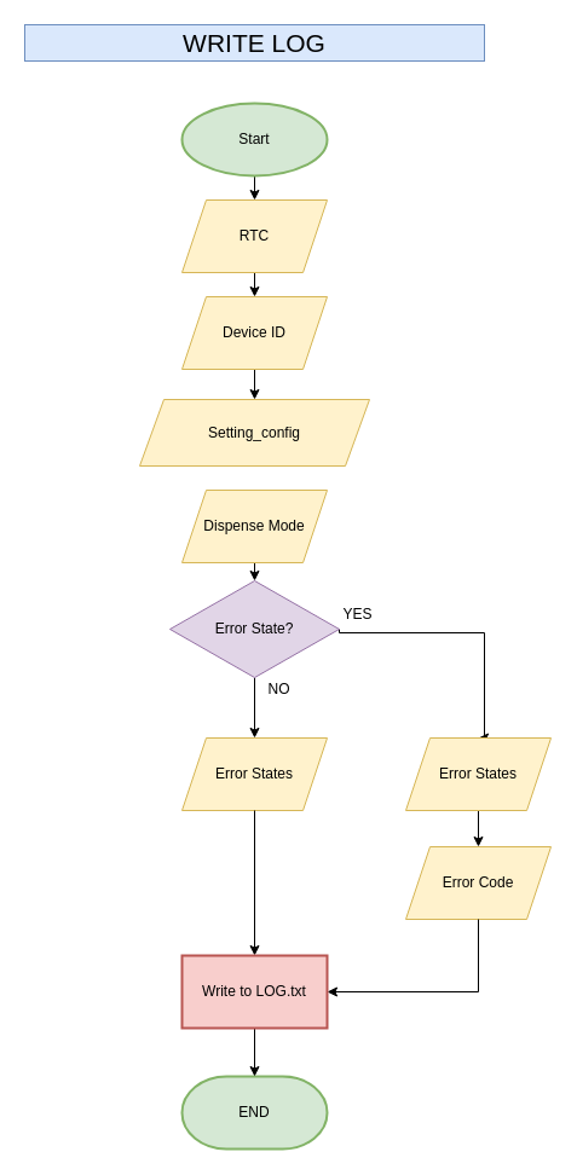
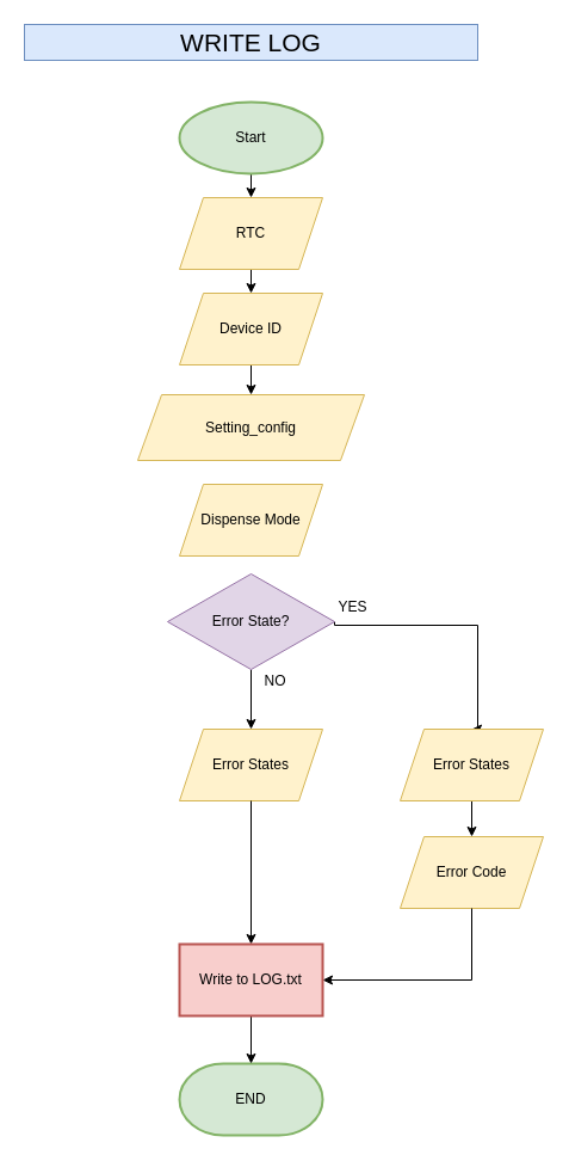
  <mxCell id="0" />
  <mxCell id="1" parent="0" />
  <mxCell id="2" style="edgeStyle=orthogonalEdgeStyle;rounded=0;orthogonalLoop=1;jettySize=auto;html=1;exitX=0.5;exitY=1;exitDx=0;exitDy=0;exitPerimeter=0;entryX=0.5;entryY=0;entryDx=0;entryDy=0;" parent="1" source="3" target="5" edge="1"><mxGeometry relative="1" as="geometry" /></mxCell>
  <mxCell id="3" value="Start" style="rounded=1;whiteSpace=wrap;html=1;fillColor=#d5e8d4;strokeColor=#82b366;strokeWidth=2;shape=mxgraph.flowchart.start_1;" parent="1" vertex="1"><mxGeometry x="150" y="85" width="120" height="60" as="geometry" /></mxCell>
  <mxCell id="4" style="edgeStyle=orthogonalEdgeStyle;rounded=0;orthogonalLoop=1;jettySize=auto;html=1;exitX=0.5;exitY=1;exitDx=0;exitDy=0;entryX=0.5;entryY=0;entryDx=0;entryDy=0;" parent="1" source="5" target="9" edge="1"><mxGeometry relative="1" as="geometry" /></mxCell>
  <mxCell id="5" value="RTC" style="shape=parallelogram;perimeter=parallelogramPerimeter;whiteSpace=wrap;html=1;fixedSize=1;fillColor=#fff2cc;strokeColor=#d6b656;" parent="1" vertex="1"><mxGeometry x="150" y="165" width="120" height="60" as="geometry" /></mxCell>
  <mxCell id="6" value="Setting_config" style="shape=parallelogram;whiteSpace=wrap;html=1;backgroundOutline=1;fillColor=#fff2cc;strokeColor=#d6b656;rounded=0;perimeter=parallelogramPerimeter;fixedSize=1;" parent="1" vertex="1"><mxGeometry x="115" y="330" width="190" height="55" as="geometry" /></mxCell>
  <mxCell id="7" value="Error States" style="shape=parallelogram;perimeter=parallelogramPerimeter;whiteSpace=wrap;html=1;fixedSize=1;fillColor=#fff2cc;strokeColor=#d6b656;" parent="1" vertex="1"><mxGeometry x="150" y="610" width="120" height="60" as="geometry" /></mxCell>
  <mxCell id="8" style="edgeStyle=orthogonalEdgeStyle;rounded=0;orthogonalLoop=1;jettySize=auto;html=1;exitX=0.5;exitY=1;exitDx=0;exitDy=0;entryX=0.5;entryY=0;entryDx=0;entryDy=0;" parent="1" source="9" target="6" edge="1"><mxGeometry relative="1" as="geometry" /></mxCell>
  <mxCell id="9" value="Device ID" style="shape=parallelogram;perimeter=parallelogramPerimeter;whiteSpace=wrap;html=1;fixedSize=1;fillColor=#fff2cc;strokeColor=#d6b656;" parent="1" vertex="1"><mxGeometry x="150" y="245" width="120" height="60" as="geometry" /></mxCell>
- <mxCell id="10" style="edgeStyle=orthogonalEdgeStyle;rounded=0;orthogonalLoop=1;jettySize=auto;html=1;exitX=0.5;exitY=1;exitDx=0;exitDy=0;entryX=0.5;entryY=0;entryDx=0;entryDy=0;" parent="1" source="11" target="15" edge="1"><mxGeometry relative="1" as="geometry" /></mxCell>
  <mxCell id="11" value="Dispense Mode" style="shape=parallelogram;perimeter=parallelogramPerimeter;whiteSpace=wrap;html=1;fixedSize=1;fillColor=#fff2cc;strokeColor=#d6b656;" parent="1" vertex="1"><mxGeometry x="150" y="405" width="120" height="60" as="geometry" /></mxCell>
  <mxCell id="12" value="END" style="rounded=1;whiteSpace=wrap;html=1;fillColor=#d5e8d4;strokeColor=#82b366;strokeWidth=2;shape=mxgraph.flowchart.terminator;" parent="1" vertex="1"><mxGeometry x="150" y="890" width="120" height="60" as="geometry" /></mxCell>
  <mxCell id="13" style="edgeStyle=orthogonalEdgeStyle;rounded=0;orthogonalLoop=1;jettySize=auto;html=1;exitX=0.5;exitY=1;exitDx=0;exitDy=0;entryX=0.5;entryY=0;entryDx=0;entryDy=0;" parent="1" source="15" target="7" edge="1"><mxGeometry relative="1" as="geometry" /></mxCell>
  <mxCell id="14" style="edgeStyle=orthogonalEdgeStyle;rounded=0;orthogonalLoop=1;jettySize=auto;html=1;exitX=1;exitY=0.5;exitDx=0;exitDy=0;entryX=0.5;entryY=0;entryDx=0;entryDy=0;" parent="1" source="15" target="19" edge="1"><mxGeometry relative="1" as="geometry"><mxPoint x="335" y="523" as="targetPoint" /><Array as="points"><mxPoint x="400" y="523" /><mxPoint x="400" y="610" /></Array></mxGeometry></mxCell>
  <mxCell id="15" value="&lt;div&gt;Error State?&lt;/div&gt;" style="rhombus;whiteSpace=wrap;html=1;fillColor=#e1d5e7;strokeColor=#9673a6;" parent="1" vertex="1"><mxGeometry x="140" y="480" width="140" height="80" as="geometry" /></mxCell>
  <mxCell id="16" value="NO" style="text;html=1;align=center;verticalAlign=middle;resizable=0;points=[];autosize=1;strokeColor=none;fillColor=none;" parent="1" vertex="1"><mxGeometry x="210" y="555" width="40" height="30" as="geometry" /></mxCell>
  <mxCell id="17" style="edgeStyle=orthogonalEdgeStyle;rounded=0;orthogonalLoop=1;jettySize=auto;html=1;exitX=0.5;exitY=1;exitDx=0;exitDy=0;entryX=0.5;entryY=0;entryDx=0;entryDy=0;entryPerimeter=0;" parent="1" source="25" target="12" edge="1"><mxGeometry relative="1" as="geometry" /></mxCell>
  <mxCell id="18" style="edgeStyle=orthogonalEdgeStyle;rounded=0;orthogonalLoop=1;jettySize=auto;html=1;exitX=0.5;exitY=1;exitDx=0;exitDy=0;entryX=0.5;entryY=0;entryDx=0;entryDy=0;" parent="1" source="19" target="20" edge="1"><mxGeometry relative="1" as="geometry" /></mxCell>
  <mxCell id="19" value="Error States" style="shape=parallelogram;perimeter=parallelogramPerimeter;whiteSpace=wrap;html=1;fixedSize=1;fillColor=#fff2cc;strokeColor=#d6b656;" parent="1" vertex="1"><mxGeometry x="335" y="610" width="120" height="60" as="geometry" /></mxCell>
  <mxCell id="20" value="Error Code" style="shape=parallelogram;perimeter=parallelogramPerimeter;whiteSpace=wrap;html=1;fixedSize=1;fillColor=#fff2cc;strokeColor=#d6b656;" parent="1" vertex="1"><mxGeometry x="335" y="700" width="120" height="60" as="geometry" /></mxCell>
  <mxCell id="21" style="edgeStyle=orthogonalEdgeStyle;rounded=0;orthogonalLoop=1;jettySize=auto;html=1;exitX=0.5;exitY=1;exitDx=0;exitDy=0;entryX=1;entryY=0.5;entryDx=0;entryDy=0;" parent="1" source="20" target="25" edge="1"><mxGeometry relative="1" as="geometry" /></mxCell>
  <mxCell id="22" value="YES&lt;div&gt;&lt;br&gt;&lt;/div&gt;" style="text;html=1;align=center;verticalAlign=middle;resizable=0;points=[];autosize=1;strokeColor=none;fillColor=none;" parent="1" vertex="1"><mxGeometry x="270" y="495" width="50" height="40" as="geometry" /></mxCell>
  <mxCell id="23" value="&lt;font style=&quot;font-size: 21px;&quot;&gt;WRITE LOG&lt;/font&gt;" style="text;html=1;align=center;verticalAlign=middle;whiteSpace=wrap;rounded=0;fillColor=#dae8fc;strokeColor=#6c8ebf;" parent="1" vertex="1"><mxGeometry x="20" y="20" width="380" height="30" as="geometry" /></mxCell>
  <mxCell id="24" value="" style="edgeStyle=orthogonalEdgeStyle;rounded=0;orthogonalLoop=1;jettySize=auto;html=1;exitX=0.5;exitY=1;exitDx=0;exitDy=0;entryX=0.5;entryY=0;entryDx=0;entryDy=0;entryPerimeter=0;" parent="1" source="7" target="25" edge="1"><mxGeometry relative="1" as="geometry"><mxPoint x="210" y="670" as="sourcePoint" /><mxPoint x="210" y="870" as="targetPoint" /></mxGeometry></mxCell>
  <mxCell id="25" value="Write to LOG.txt" style="rounded=0;whiteSpace=wrap;html=1;fillColor=#f8cecc;strokeColor=#b85450;strokeWidth=2;shape=label;size=0.25;" parent="1" vertex="1"><mxGeometry x="150" y="790" width="120" height="60" as="geometry" /></mxCell>
